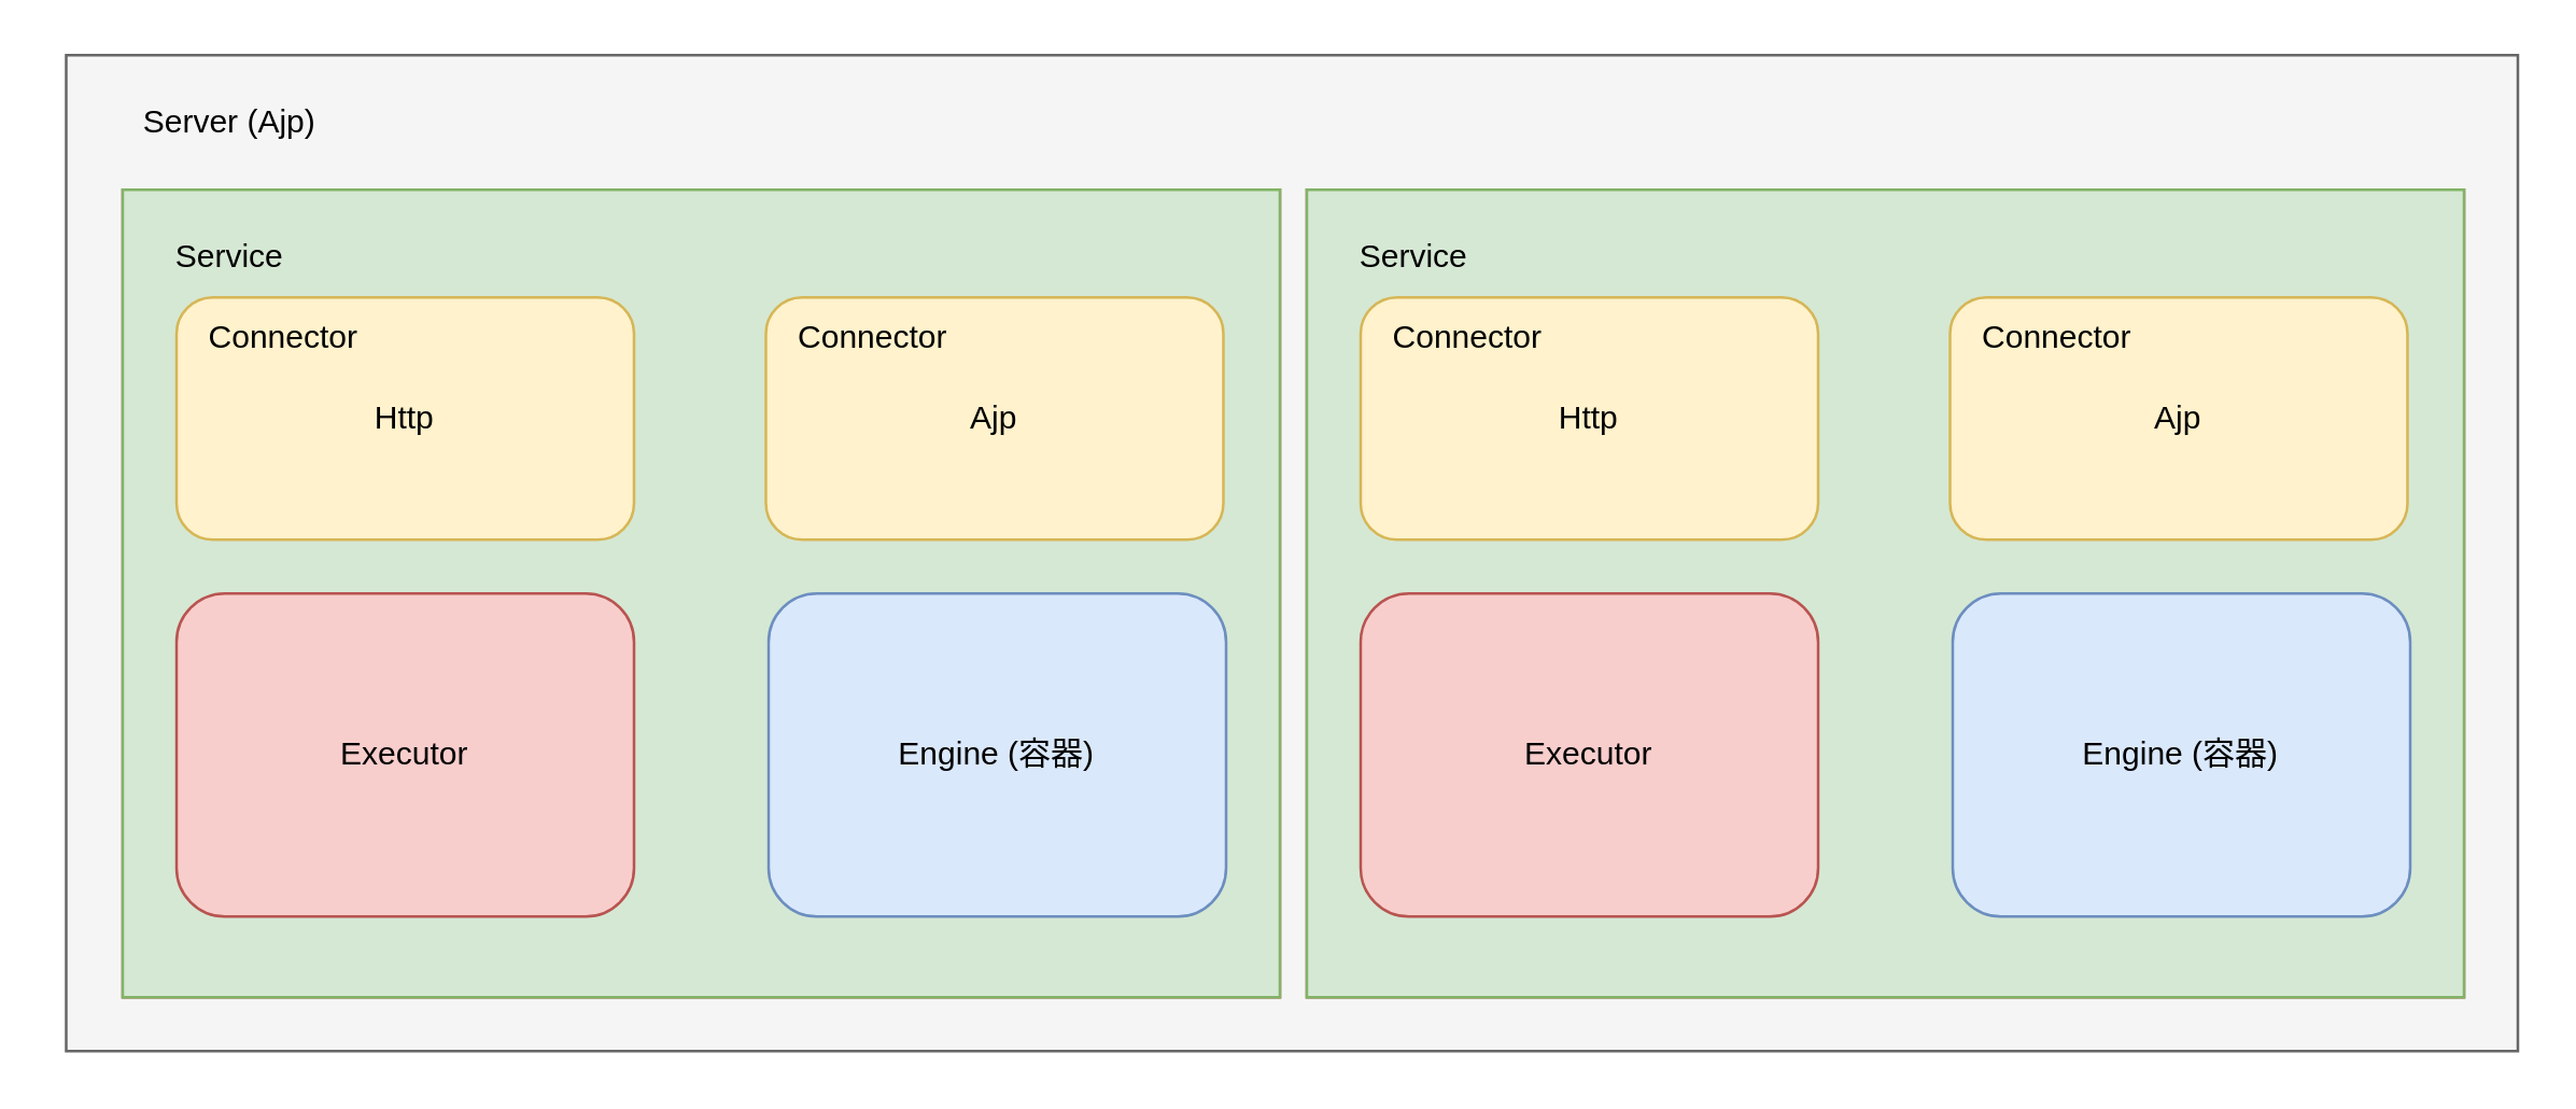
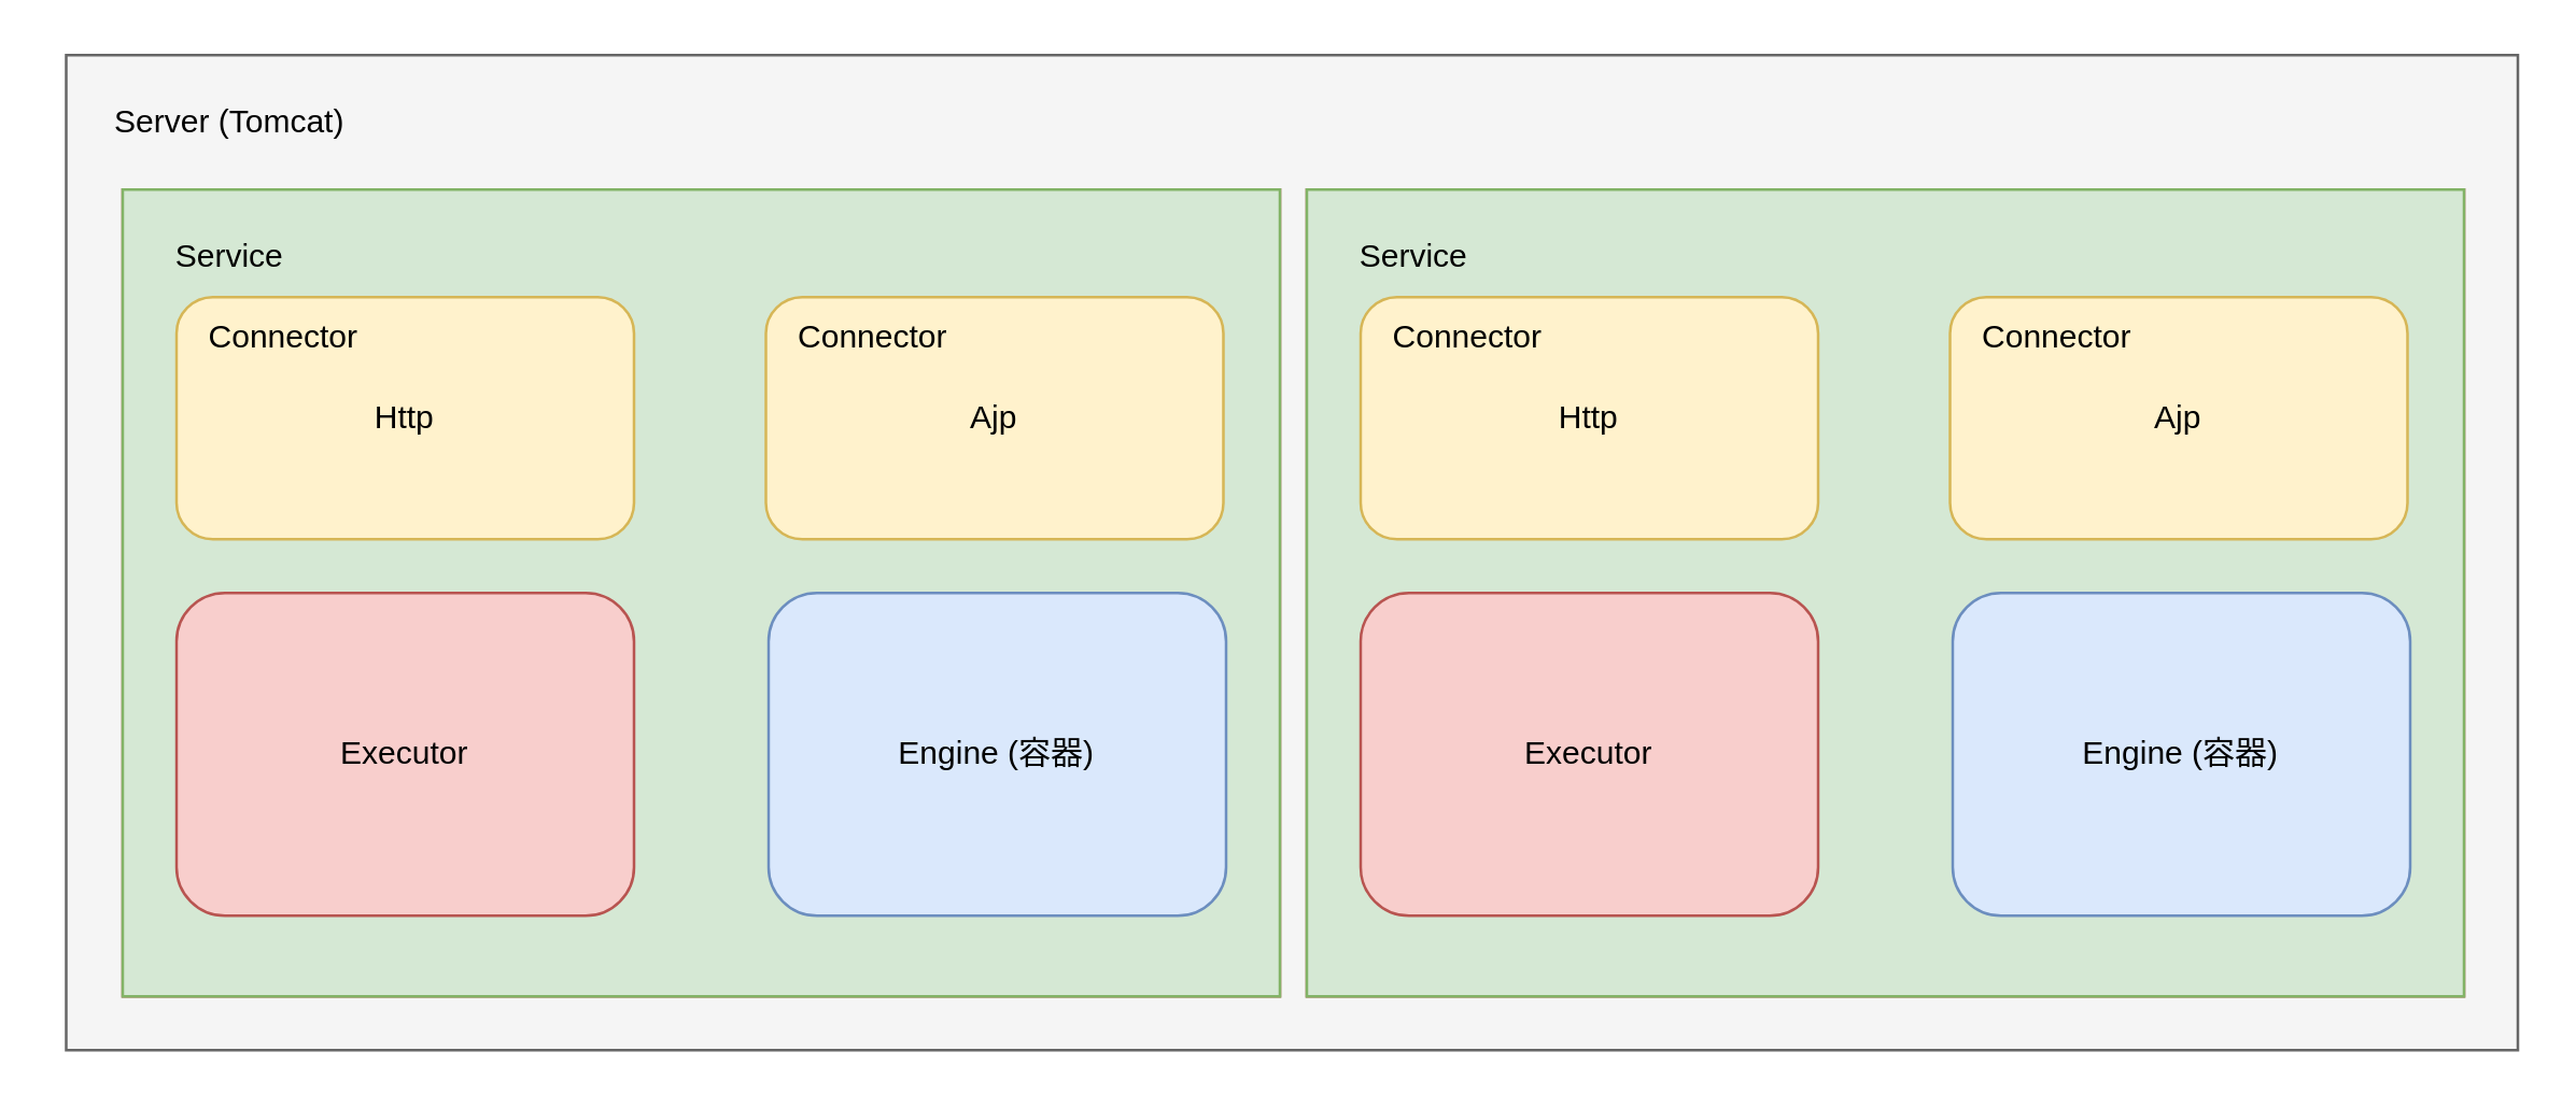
  <mxCell id="0" />
  <mxCell id="1" parent="0" />
  <mxCell id="2" value="" style="rounded=0;whiteSpace=wrap;html=1;fillColor=#f5f5f5;fontColor=#333333;strokeColor=#666666;" vertex="1" parent="1"><mxGeometry x="24" y="20" width="911" height="370" as="geometry" /></mxCell>
- <mxCell id="3" value="Server (Ajp)" style="text;html=1;strokeColor=none;fillColor=none;align=center;verticalAlign=middle;whiteSpace=wrap;rounded=0;" vertex="1" parent="1"><mxGeometry x="20" y="30" width="130" height="30" as="geometry" /></mxCell>
+ <mxCell id="3" value="Server (Tomcat)" style="text;html=1;strokeColor=none;fillColor=none;align=center;verticalAlign=middle;whiteSpace=wrap;rounded=0;" vertex="1" parent="1"><mxGeometry x="20" y="30" width="130" height="30" as="geometry" /></mxCell>
  <mxCell id="4" value="" style="group;fillColor=#f8cecc;strokeColor=#b85450;" vertex="1" connectable="0" parent="1"><mxGeometry x="45" y="70" width="430" height="300" as="geometry" /></mxCell>
  <mxCell id="5" value="" style="rounded=0;whiteSpace=wrap;html=1;fillColor=#d5e8d4;strokeColor=#82b366;" vertex="1" parent="4"><mxGeometry width="430" height="300" as="geometry" /></mxCell>
  <mxCell id="6" value="Service" style="text;html=1;strokeColor=none;fillColor=none;align=center;verticalAlign=middle;whiteSpace=wrap;rounded=0;" vertex="1" parent="4"><mxGeometry x="10" y="10" width="60" height="30" as="geometry" /></mxCell>
  <mxCell id="7" value="Http" style="rounded=1;whiteSpace=wrap;html=1;fillColor=#fff2cc;strokeColor=#d6b656;" vertex="1" parent="4"><mxGeometry x="20" y="40" width="170" height="90" as="geometry" /></mxCell>
  <mxCell id="8" value="Connector" style="text;html=1;strokeColor=none;fillColor=none;align=center;verticalAlign=middle;whiteSpace=wrap;rounded=0;" vertex="1" parent="4"><mxGeometry x="30" y="40" width="60" height="30" as="geometry" /></mxCell>
  <mxCell id="9" value="Ajp" style="rounded=1;whiteSpace=wrap;html=1;fillColor=#fff2cc;strokeColor=#d6b656;" vertex="1" parent="4"><mxGeometry x="239" y="40" width="170" height="90" as="geometry" /></mxCell>
  <mxCell id="10" value="Connector" style="text;html=1;strokeColor=none;fillColor=none;align=center;verticalAlign=middle;whiteSpace=wrap;rounded=0;" vertex="1" parent="4"><mxGeometry x="249" y="40" width="60" height="30" as="geometry" /></mxCell>
  <mxCell id="11" value="Engine (容器)" style="rounded=1;whiteSpace=wrap;html=1;fillColor=#dae8fc;strokeColor=#6c8ebf;" vertex="1" parent="4"><mxGeometry x="240" y="150" width="170" height="120" as="geometry" /></mxCell>
  <mxCell id="12" value="Executor" style="rounded=1;whiteSpace=wrap;html=1;fillColor=#f8cecc;strokeColor=#b85450;" vertex="1" parent="4"><mxGeometry x="20" y="150" width="170" height="120" as="geometry" /></mxCell>
  <mxCell id="13" value="" style="group;fillColor=#f8cecc;strokeColor=#b85450;" vertex="1" connectable="0" parent="1"><mxGeometry x="485" y="70" width="430" height="300" as="geometry" /></mxCell>
  <mxCell id="14" value="" style="rounded=0;whiteSpace=wrap;html=1;fillColor=#d5e8d4;strokeColor=#82b366;" vertex="1" parent="13"><mxGeometry width="430" height="300" as="geometry" /></mxCell>
  <mxCell id="15" value="Service" style="text;html=1;strokeColor=none;fillColor=none;align=center;verticalAlign=middle;whiteSpace=wrap;rounded=0;" vertex="1" parent="13"><mxGeometry x="10" y="10" width="60" height="30" as="geometry" /></mxCell>
  <mxCell id="16" value="Http" style="rounded=1;whiteSpace=wrap;html=1;fillColor=#fff2cc;strokeColor=#d6b656;" vertex="1" parent="13"><mxGeometry x="20" y="40" width="170" height="90" as="geometry" /></mxCell>
  <mxCell id="17" value="Connector" style="text;html=1;strokeColor=none;fillColor=none;align=center;verticalAlign=middle;whiteSpace=wrap;rounded=0;" vertex="1" parent="13"><mxGeometry x="30" y="40" width="60" height="30" as="geometry" /></mxCell>
  <mxCell id="18" value="Ajp" style="rounded=1;whiteSpace=wrap;html=1;fillColor=#fff2cc;strokeColor=#d6b656;" vertex="1" parent="13"><mxGeometry x="239" y="40" width="170" height="90" as="geometry" /></mxCell>
  <mxCell id="19" value="Connector" style="text;html=1;strokeColor=none;fillColor=none;align=center;verticalAlign=middle;whiteSpace=wrap;rounded=0;" vertex="1" parent="13"><mxGeometry x="249" y="40" width="60" height="30" as="geometry" /></mxCell>
  <mxCell id="20" value="Engine (容器)" style="rounded=1;whiteSpace=wrap;html=1;fillColor=#dae8fc;strokeColor=#6c8ebf;" vertex="1" parent="13"><mxGeometry x="240" y="150" width="170" height="120" as="geometry" /></mxCell>
  <mxCell id="21" value="Executor" style="rounded=1;whiteSpace=wrap;html=1;fillColor=#f8cecc;strokeColor=#b85450;" vertex="1" parent="13"><mxGeometry x="20" y="150" width="170" height="120" as="geometry" /></mxCell>
